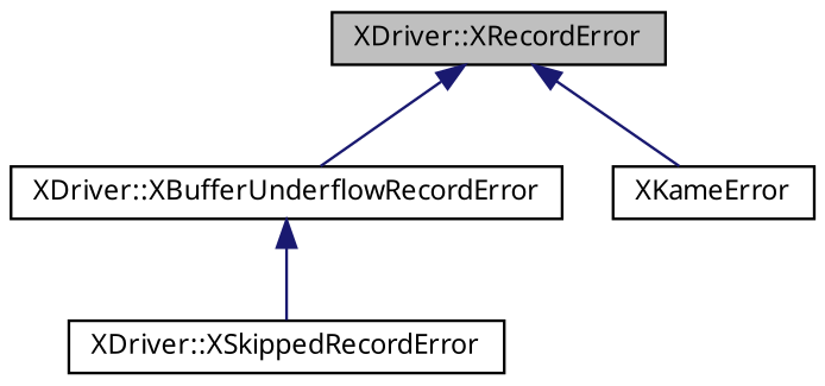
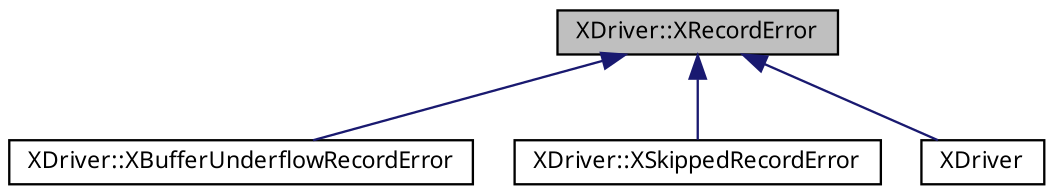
  digraph {
    node [color=black fillcolor=white fontname="FreeSans.ttf" fontsize=10 shape=record style=filled]
    edge [color=midnightblue dir=back fontname="FreeSans.ttf" fontsize=10 labelfontname="FreeSans.ttf" labelfontsize=10 style=solid]
    n1 [fillcolor=grey75 fontcolor=black height=0.2 label="XDriver::XRecordError" width=0.4]
    n2 [height=0.2 label="XDriver::XBufferUnderflowRecordError" width=0.4]
    n3 [height=0.2 label="XDriver::XSkippedRecordError" width=0.4]
-   n4 [height=0.2 label=XKameError width=0.4]
+   n4 [height=0.2 label=XDriver width=0.4]
    n1 -> n2
-   n2 -> n3
+   n1 -> n3
    n1 -> n4
  }
